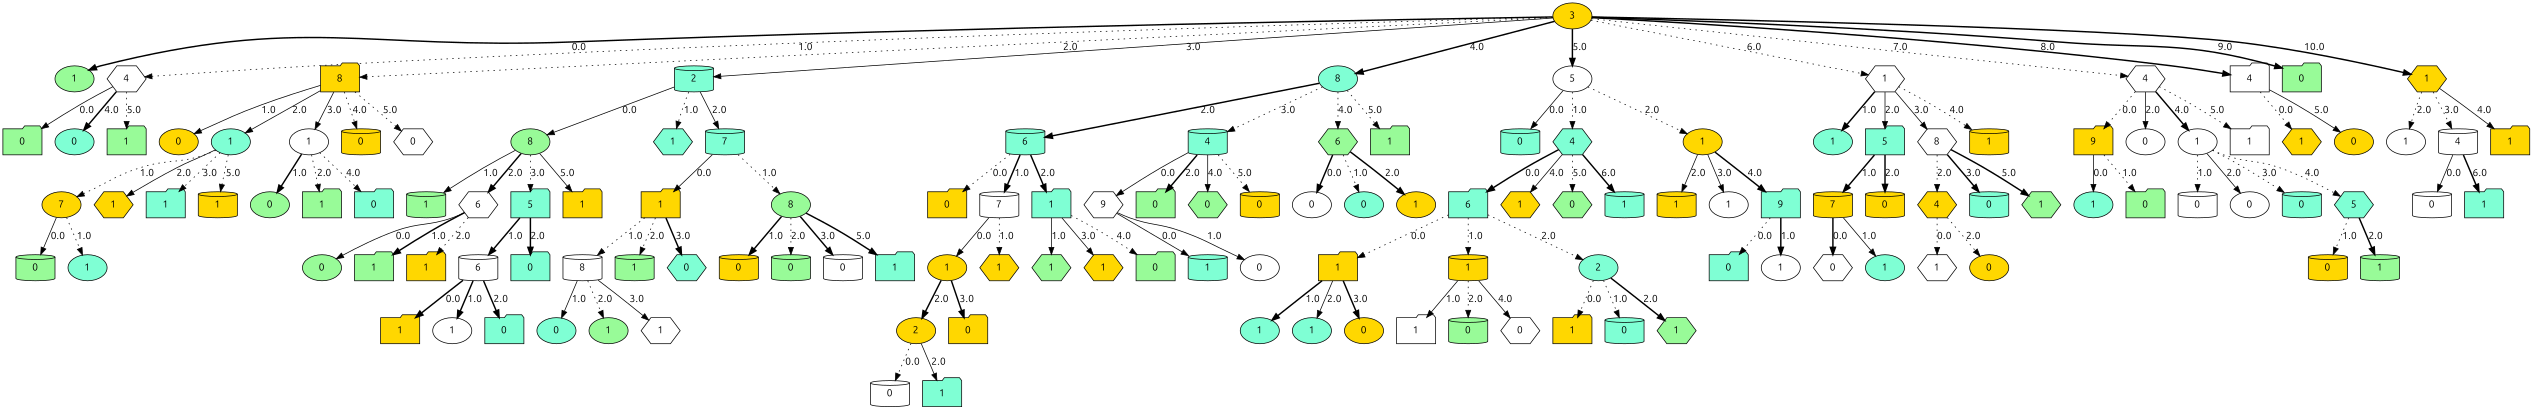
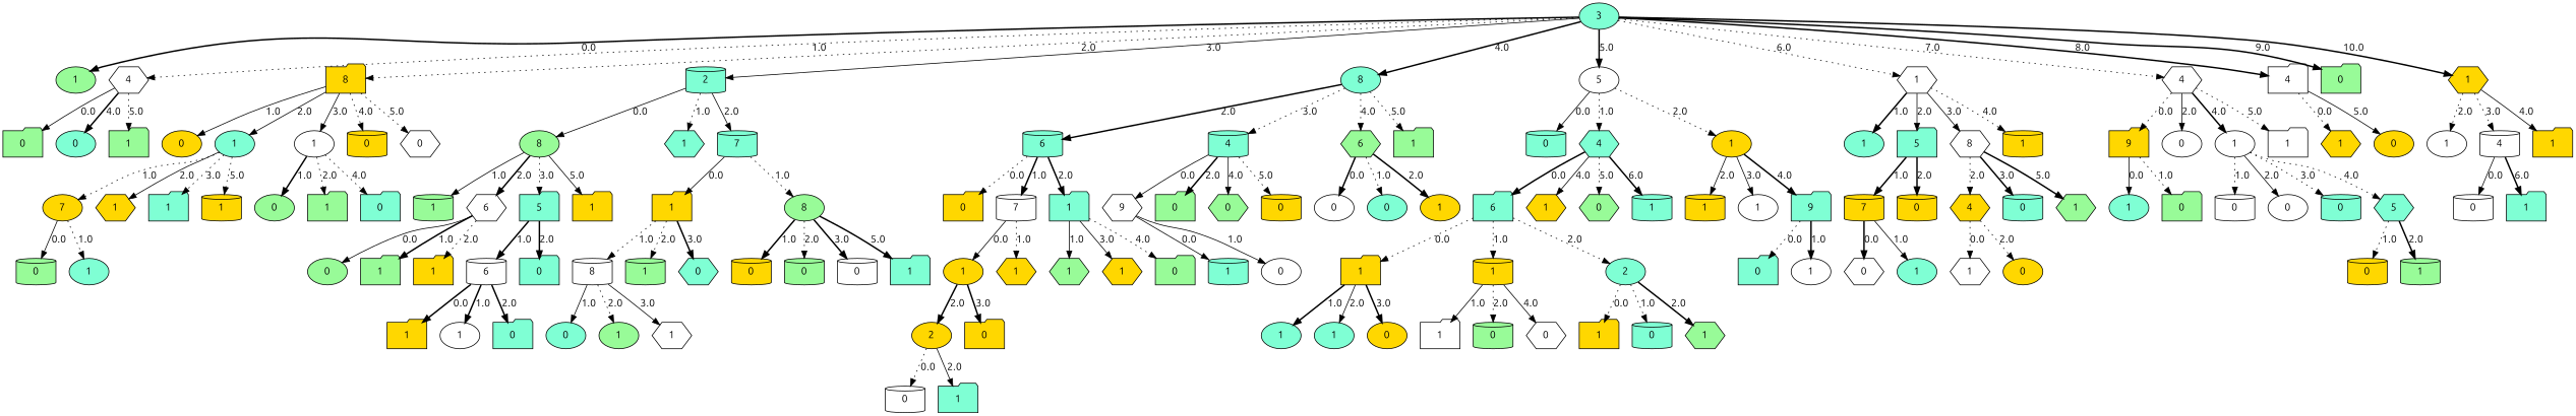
  digraph {
    fontname=Ubuntu
    node [style=filled fillcolor=aquamarine shape=ellipse fontname=Ubuntu]
    edge [style=dotted fontname=Ubuntu]
-   n1 [label=3 fillcolor=gold]
+   n1 [label=3]
    n2 [label=1 fillcolor=palegreen]
    n3 [label=4 fillcolor=white shape=hexagon]
    n4 [label=8 fillcolor=gold shape=folder]
    n5 [label=2 shape=cylinder]
    n6 [label=8]
    n7 [label=5 fillcolor=white]
    n8 [label=1 fillcolor=white shape=hexagon]
    n9 [label=4 fillcolor=white shape=hexagon]
    n10 [label=4 fillcolor=white shape=folder]
    n11 [label=0 fillcolor=palegreen shape=folder]
    n12 [label=1 fillcolor=gold shape=hexagon]
    n13 [label=0 fillcolor=palegreen shape=folder]
    n14 [label=0]
    n15 [label=1 fillcolor=palegreen shape=folder]
    n16 [label=0 fillcolor=gold]
    n17 [label=1]
    n18 [label=1 fillcolor=white]
    n19 [label=0 fillcolor=gold shape=cylinder]
    n20 [label=0 fillcolor=white shape=hexagon]
    n21 [label=7 fillcolor=gold]
    n22 [label=1 fillcolor=gold shape=hexagon]
    n23 [label=1 shape=folder]
    n24 [label=1 fillcolor=gold shape=cylinder]
    n25 [label=0 fillcolor=palegreen shape=cylinder]
    n26 [label=1]
    n27 [label=0 fillcolor=palegreen]
    n28 [label=1 fillcolor=palegreen shape=folder]
    n29 [label=0 shape=folder]
    n30 [label=8 fillcolor=palegreen]
    n31 [label=1 shape=hexagon]
    n32 [label=7 shape=cylinder]
    n33 [label=1 fillcolor=palegreen shape=cylinder]
    n34 [label=6 fillcolor=white shape=hexagon]
    n35 [label=5 shape=folder]
    n36 [label=1 fillcolor=gold shape=folder]
    n37 [label=0 fillcolor=palegreen]
    n38 [label=1 fillcolor=palegreen shape=folder]
    n39 [label=1 fillcolor=gold shape=folder]
    n40 [label=6 fillcolor=white shape=cylinder]
    n41 [label=0 shape=folder]
    n42 [label=1 fillcolor=gold shape=folder]
    n43 [label=1 fillcolor=white]
    n44 [label=0 shape=folder]
    n45 [label=1 fillcolor=gold shape=folder]
    n46 [label=8 fillcolor=palegreen]
    n47 [label=8 fillcolor=white shape=cylinder]
    n48 [label=1 fillcolor=palegreen shape=cylinder]
    n49 [label=0 shape=hexagon]
    n50 [label=0]
    n51 [label=1 fillcolor=palegreen]
    n52 [label=1 fillcolor=white shape=hexagon]
    n53 [label=0 fillcolor=gold shape=cylinder]
    n54 [label=0 fillcolor=palegreen shape=cylinder]
    n55 [label=0 fillcolor=white shape=cylinder]
    n56 [label=1 shape=folder]
    n57 [label=6 shape=cylinder]
    n58 [label=4 shape=cylinder]
    n59 [label=6 fillcolor=palegreen shape=hexagon]
    n60 [label=1 fillcolor=palegreen shape=folder]
    n61 [label=0 fillcolor=gold shape=folder]
    n62 [label=7 fillcolor=white shape=cylinder]
    n63 [label=1 shape=folder]
    n64 [label=1 fillcolor=gold]
    n65 [label=1 fillcolor=gold shape=hexagon]
    n66 [label=2 fillcolor=gold]
    n67 [label=0 fillcolor=gold shape=folder]
    n68 [label=0 fillcolor=white shape=cylinder]
    n69 [label=1 shape=folder]
    n70 [label=1 fillcolor=palegreen shape=hexagon]
    n71 [label=1 fillcolor=gold shape=hexagon]
    n72 [label=0 fillcolor=palegreen shape=folder]
    n73 [label=9 fillcolor=white shape=hexagon]
    n74 [label=0 fillcolor=palegreen shape=folder]
    n75 [label=0 fillcolor=palegreen shape=hexagon]
    n76 [label=0 fillcolor=gold shape=cylinder]
    n77 [label=1 shape=cylinder]
    n78 [label=0 fillcolor=white]
    n79 [label=0 fillcolor=white]
    n80 [label=0]
    n81 [label=1 fillcolor=gold]
    n82 [label=0 shape=cylinder]
    n83 [label=4 shape=hexagon]
    n84 [label=1 fillcolor=gold]
    n85 [label=6 shape=folder]
    n86 [label=1 fillcolor=gold shape=hexagon]
    n87 [label=0 fillcolor=palegreen shape=hexagon]
    n88 [label=1 shape=cylinder]
    n89 [label=1 fillcolor=gold shape=folder]
    n90 [label=1 fillcolor=gold shape=cylinder]
    n91 [label=2]
    n92 [label=1]
    n93 [label=1]
    n94 [label=0 fillcolor=gold]
    n95 [label=1 fillcolor=white shape=folder]
    n96 [label=0 fillcolor=palegreen shape=cylinder]
    n97 [label=0 fillcolor=white shape=hexagon]
    n98 [label=1 fillcolor=gold shape=folder]
    n99 [label=0 shape=cylinder]
    n100 [label=1 fillcolor=palegreen shape=hexagon]
    n101 [label=1 fillcolor=gold shape=cylinder]
    n102 [label=1 fillcolor=white]
    n103 [label=9 shape=folder]
    n104 [label=0 shape=folder]
    n105 [label=1 fillcolor=white]
    n106 [label=1]
    n107 [label=5 shape=folder]
    n108 [label=8 fillcolor=white shape=hexagon]
    n109 [label=1 fillcolor=gold shape=cylinder]
    n110 [label=7 fillcolor=gold shape=cylinder]
    n111 [label=0 fillcolor=gold shape=cylinder]
    n112 [label=0 fillcolor=white shape=hexagon]
    n113 [label=1]
    n114 [label=4 fillcolor=gold shape=hexagon]
    n115 [label=0 shape=cylinder]
    n116 [label=1 fillcolor=palegreen shape=hexagon]
    n117 [label=1 fillcolor=white shape=hexagon]
    n118 [label=0 fillcolor=gold]
    n119 [label=9 fillcolor=gold shape=folder]
    n120 [label=0 fillcolor=white]
    n121 [label=1 fillcolor=white]
    n122 [label=1 fillcolor=white shape=folder]
    n123 [label=1]
    n124 [label=0 fillcolor=palegreen shape=folder]
    n125 [label=0 fillcolor=white shape=cylinder]
    n126 [label=0 fillcolor=white]
    n127 [label=0 shape=cylinder]
    n128 [label=5 shape=hexagon]
    n129 [label=0 fillcolor=gold shape=cylinder]
    n130 [label=1 fillcolor=palegreen shape=cylinder]
    n131 [label=1 fillcolor=gold shape=hexagon]
    n132 [label=0 fillcolor=gold]
    n133 [label=1 fillcolor=white]
    n134 [label=4 fillcolor=white shape=cylinder]
    n135 [label=1 fillcolor=gold shape=folder]
    n136 [label=0 fillcolor=white shape=cylinder]
    n137 [label=1 shape=folder]
    n1 -> n2 [label=0.0 style=bold]
    n1 -> n3 [label=1.0]
    n1 -> n4 [label=2.0]
    n1 -> n5 [label=3.0 style=solid]
    n1 -> n6 [label=4.0 style=bold]
    n1 -> n7 [label=5.0 style=bold]
    n1 -> n8 [label=6.0]
    n1 -> n9 [label=7.0]
    n1 -> n10 [label=8.0 style=bold]
    n1 -> n11 [label=9.0 style=bold]
    n1 -> n12 [label=10.0 style=bold]
    n3 -> n13 [label=0.0 style=solid]
    n3 -> n14 [label=4.0 style=bold]
    n3 -> n15 [label=5.0]
    n4 -> n16 [label=1.0 style=solid]
    n4 -> n17 [label=2.0 style=solid]
    n4 -> n18 [label=3.0 style=solid]
    n4 -> n19 [label=4.0]
    n4 -> n20 [label=5.0]
    n5 -> n30 [label=0.0 style=solid]
    n5 -> n31 [label=1.0]
    n5 -> n32 [label=2.0 style=solid]
    n6 -> n57 [label=2.0 style=bold]
    n6 -> n58 [label=3.0]
    n6 -> n59 [label=4.0]
    n6 -> n60 [label=5.0]
    n7 -> n82 [label=0.0 style=solid]
    n7 -> n83 [label=1.0]
    n7 -> n84 [label=2.0]
    n8 -> n106 [label=1.0 style=bold]
    n8 -> n107 [label=2.0 style=solid]
    n8 -> n108 [label=3.0 style=solid]
    n8 -> n109 [label=4.0]
    n9 -> n119 [label=0.0]
    n9 -> n120 [label=2.0 style=solid]
    n9 -> n121 [label=4.0 style=bold]
    n9 -> n122 [label=5.0]
    n10 -> n131 [label=0.0]
    n10 -> n132 [label=5.0 style=solid]
    n12 -> n133 [label=2.0]
    n12 -> n134 [label=3.0]
    n12 -> n135 [label=4.0 style=solid]
    n17 -> n21 [label=1.0]
    n17 -> n22 [label=2.0 style=solid]
    n17 -> n23 [label=3.0]
    n17 -> n24 [label=5.0]
    n18 -> n27 [label=1.0 style=bold]
    n18 -> n28 [label=2.0]
    n18 -> n29 [label=4.0]
    n21 -> n25 [label=0.0 style=solid]
    n21 -> n26 [label=1.0]
    n30 -> n33 [label=1.0 style=solid]
    n30 -> n34 [label=2.0 style=bold]
    n30 -> n35 [label=3.0]
    n30 -> n36 [label=5.0 style=solid]
    n32 -> n45 [label=0.0 style=solid]
    n32 -> n46 [label=1.0]
    n34 -> n37 [label=0.0 style=solid]
    n34 -> n38 [label=1.0 style=bold]
    n34 -> n39 [label=2.0]
    n35 -> n40 [label=1.0 style=bold]
    n35 -> n41 [label=2.0 style=bold]
    n40 -> n42 [label=0.0 style=bold]
    n40 -> n43 [label=1.0 style=bold]
    n40 -> n44 [label=2.0 style=bold]
    n45 -> n47 [label=1.0]
    n45 -> n48 [label=2.0]
    n45 -> n49 [label=3.0 style=bold]
    n46 -> n53 [label=1.0 style=bold]
    n46 -> n54 [label=2.0]
    n46 -> n55 [label=3.0 style=bold]
    n46 -> n56 [label=5.0 style=bold]
    n47 -> n50 [label=1.0 style=solid]
    n47 -> n51 [label=2.0]
    n47 -> n52 [label=3.0 style=solid]
    n57 -> n61 [label=0.0]
    n57 -> n62 [label=1.0 style=bold]
    n57 -> n63 [label=2.0 style=bold]
    n58 -> n73 [label=0.0 style=solid]
    n58 -> n74 [label=2.0 style=bold]
    n58 -> n75 [label=4.0 style=solid]
    n58 -> n76 [label=5.0]
    n59 -> n79 [label=0.0 style=bold]
    n59 -> n80 [label=1.0]
    n59 -> n81 [label=2.0 style=bold]
    n62 -> n64 [label=0.0 style=solid]
    n62 -> n65 [label=1.0]
    n63 -> n70 [label=1.0 style=solid]
    n63 -> n71 [label=3.0 style=solid]
    n63 -> n72 [label=4.0]
    n64 -> n66 [label=2.0 style=bold]
    n64 -> n67 [label=3.0 style=bold]
    n66 -> n68 [label=0.0]
    n66 -> n69 [label=2.0 style=solid]
    n73 -> n77 [label=0.0 style=solid]
    n73 -> n78 [label=1.0 style=solid]
    n83 -> n85 [label=0.0 style=bold]
    n83 -> n86 [label=4.0 style=solid]
    n83 -> n87 [label=5.0]
    n83 -> n88 [label=6.0 style=bold]
    n84 -> n101 [label=2.0 style=solid]
    n84 -> n102 [label=3.0 style=solid]
    n84 -> n103 [label=4.0 style=bold]
    n85 -> n89 [label=0.0]
    n85 -> n90 [label=1.0]
    n85 -> n91 [label=2.0]
    n89 -> n92 [label=1.0 style=bold]
    n89 -> n93 [label=2.0 style=solid]
    n89 -> n94 [label=3.0 style=bold]
    n90 -> n95 [label=1.0 style=solid]
    n90 -> n96 [label=2.0]
    n90 -> n97 [label=4.0 style=solid]
    n91 -> n98 [label=0.0]
    n91 -> n99 [label=1.0]
    n91 -> n100 [label=2.0 style=bold]
    n103 -> n104 [label=0.0]
    n103 -> n105 [label=1.0 style=bold]
    n107 -> n110 [label=1.0 style=bold]
    n107 -> n111 [label=2.0 style=bold]
    n108 -> n114 [label=2.0]
    n108 -> n115 [label=3.0 style=bold]
    n108 -> n116 [label=5.0 style=bold]
    n110 -> n112 [label=0.0 style=bold]
    n110 -> n113 [label=1.0 style=solid]
    n114 -> n117 [label=0.0]
    n114 -> n118 [label=2.0]
    n119 -> n123 [label=0.0 style=solid]
    n119 -> n124 [label=1.0]
    n121 -> n125 [label=1.0]
    n121 -> n126 [label=2.0 style=solid]
    n121 -> n127 [label=3.0]
    n121 -> n128 [label=4.0]
    n128 -> n129 [label=1.0]
    n128 -> n130 [label=2.0 style=bold]
    n134 -> n136 [label=0.0 style=solid]
    n134 -> n137 [label=6.0 style=bold]
  }
